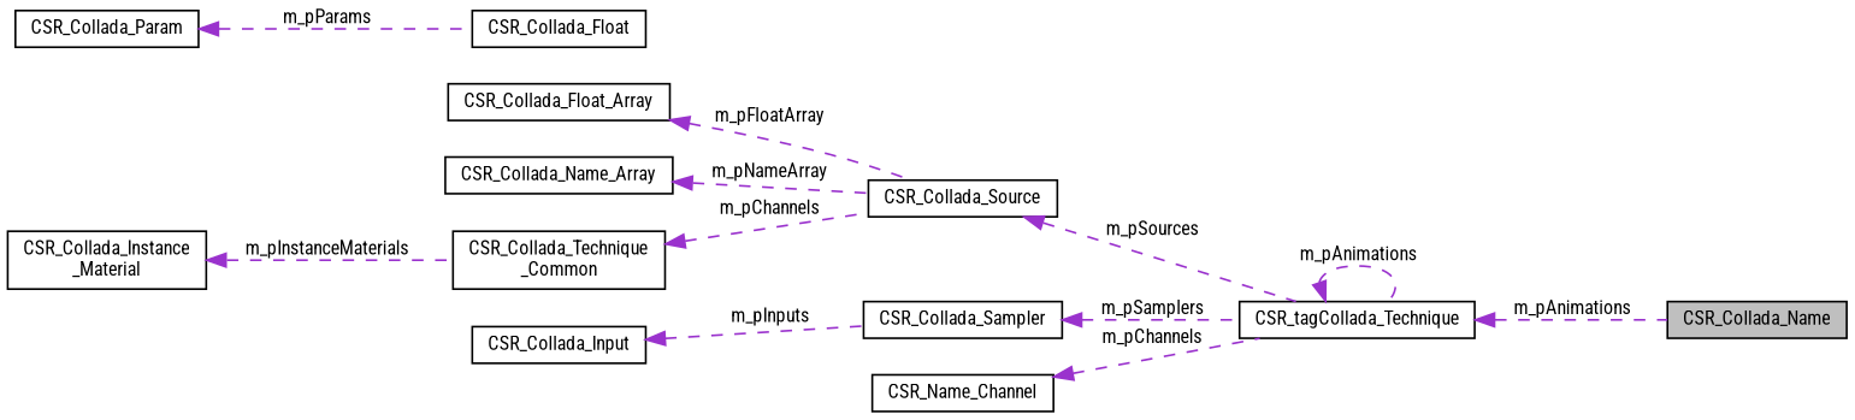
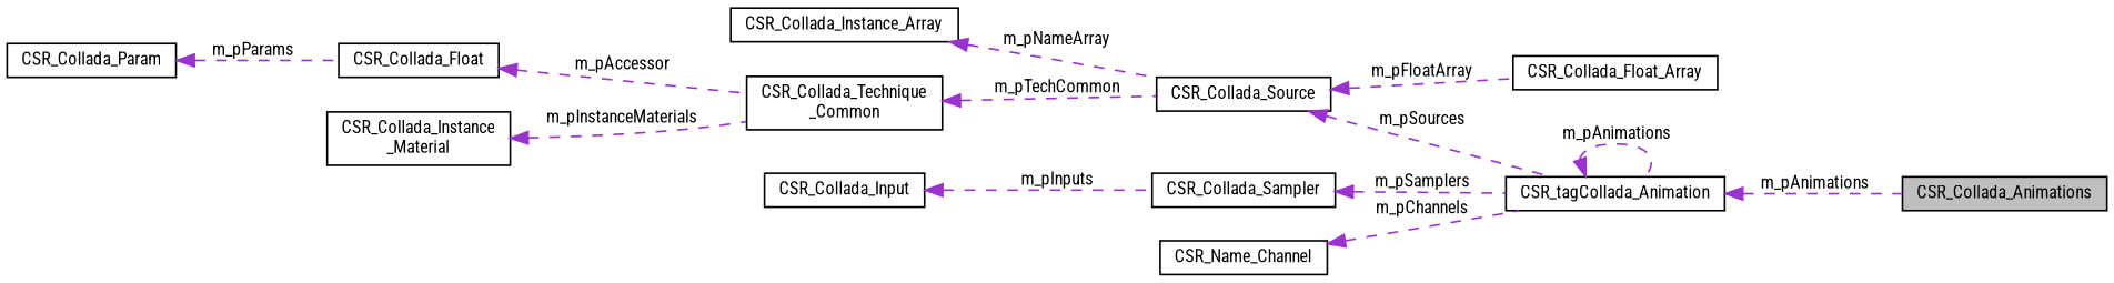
  digraph {
    fontname="Roboto Condensed"
    rankdir=LR
    node [color=black fillcolor=white fontname="Roboto Condensed" fontsize=10 shape=record style=filled]
    edge [color=darkorchid3 dir=back fontname="Roboto Condensed" fontsize=10 labelfontname=Helvetica labelfontsize=10 style=dashed]
-   n1 [fillcolor=grey75 fontcolor=black height=0.2 label=CSR_Collada_Name width=0.4]
-   n2 [height=0.2 label=CSR_tagCollada_Technique width=0.4]
+   n1 [fillcolor=grey75 fontcolor=black height=0.2 label=CSR_Collada_Animations width=0.4]
+   n2 [height=0.2 label=CSR_tagCollada_Animation width=0.4]
    n3 [height=0.2 label=CSR_Collada_Source width=0.4]
    n4 [height=0.2 label=CSR_Collada_Float_Array width=0.4]
-   n5 [height=0.2 label=CSR_Collada_Name_Array width=0.4]
+   n5 [height=0.2 label=CSR_Collada_Instance_Array width=0.4]
    n6 [height=0.2 label="CSR_Collada_Technique\l_Common" width=0.4]
    n7 [height=0.2 label=CSR_Collada_Float width=0.4]
    n8 [height=0.2 label=CSR_Collada_Param width=0.4]
    n9 [height=0.2 label="CSR_Collada_Instance\l_Material" width=0.4]
    n10 [height=0.2 label=CSR_Collada_Sampler width=0.4]
    n11 [height=0.2 label=CSR_Collada_Input width=0.4]
    n12 [height=0.2 label=CSR_Name_Channel width=0.4]
    n2 -> n1 [label=" m_pAnimations"]
    n2 -> n2 [label=" m_pAnimations"]
    n3 -> n2 [label=" m_pSources"]
-   n4 -> n3 [label=" m_pFloatArray"]
+   n3 -> n4 [label=" m_pFloatArray"]
    n5 -> n3 [label=" m_pNameArray"]
-   n6 -> n3 [label=" m_pChannels"]
+   n6 -> n3 [label=" m_pTechCommon"]
+   n7 -> n6 [label=" m_pAccessor"]
    n8 -> n7 [label=" m_pParams"]
    n9 -> n6 [label=" m_pInstanceMaterials"]
    n10 -> n2 [label=" m_pSamplers"]
    n11 -> n10 [label=" m_pInputs"]
    n12 -> n2 [label=" m_pChannels"]
  }
